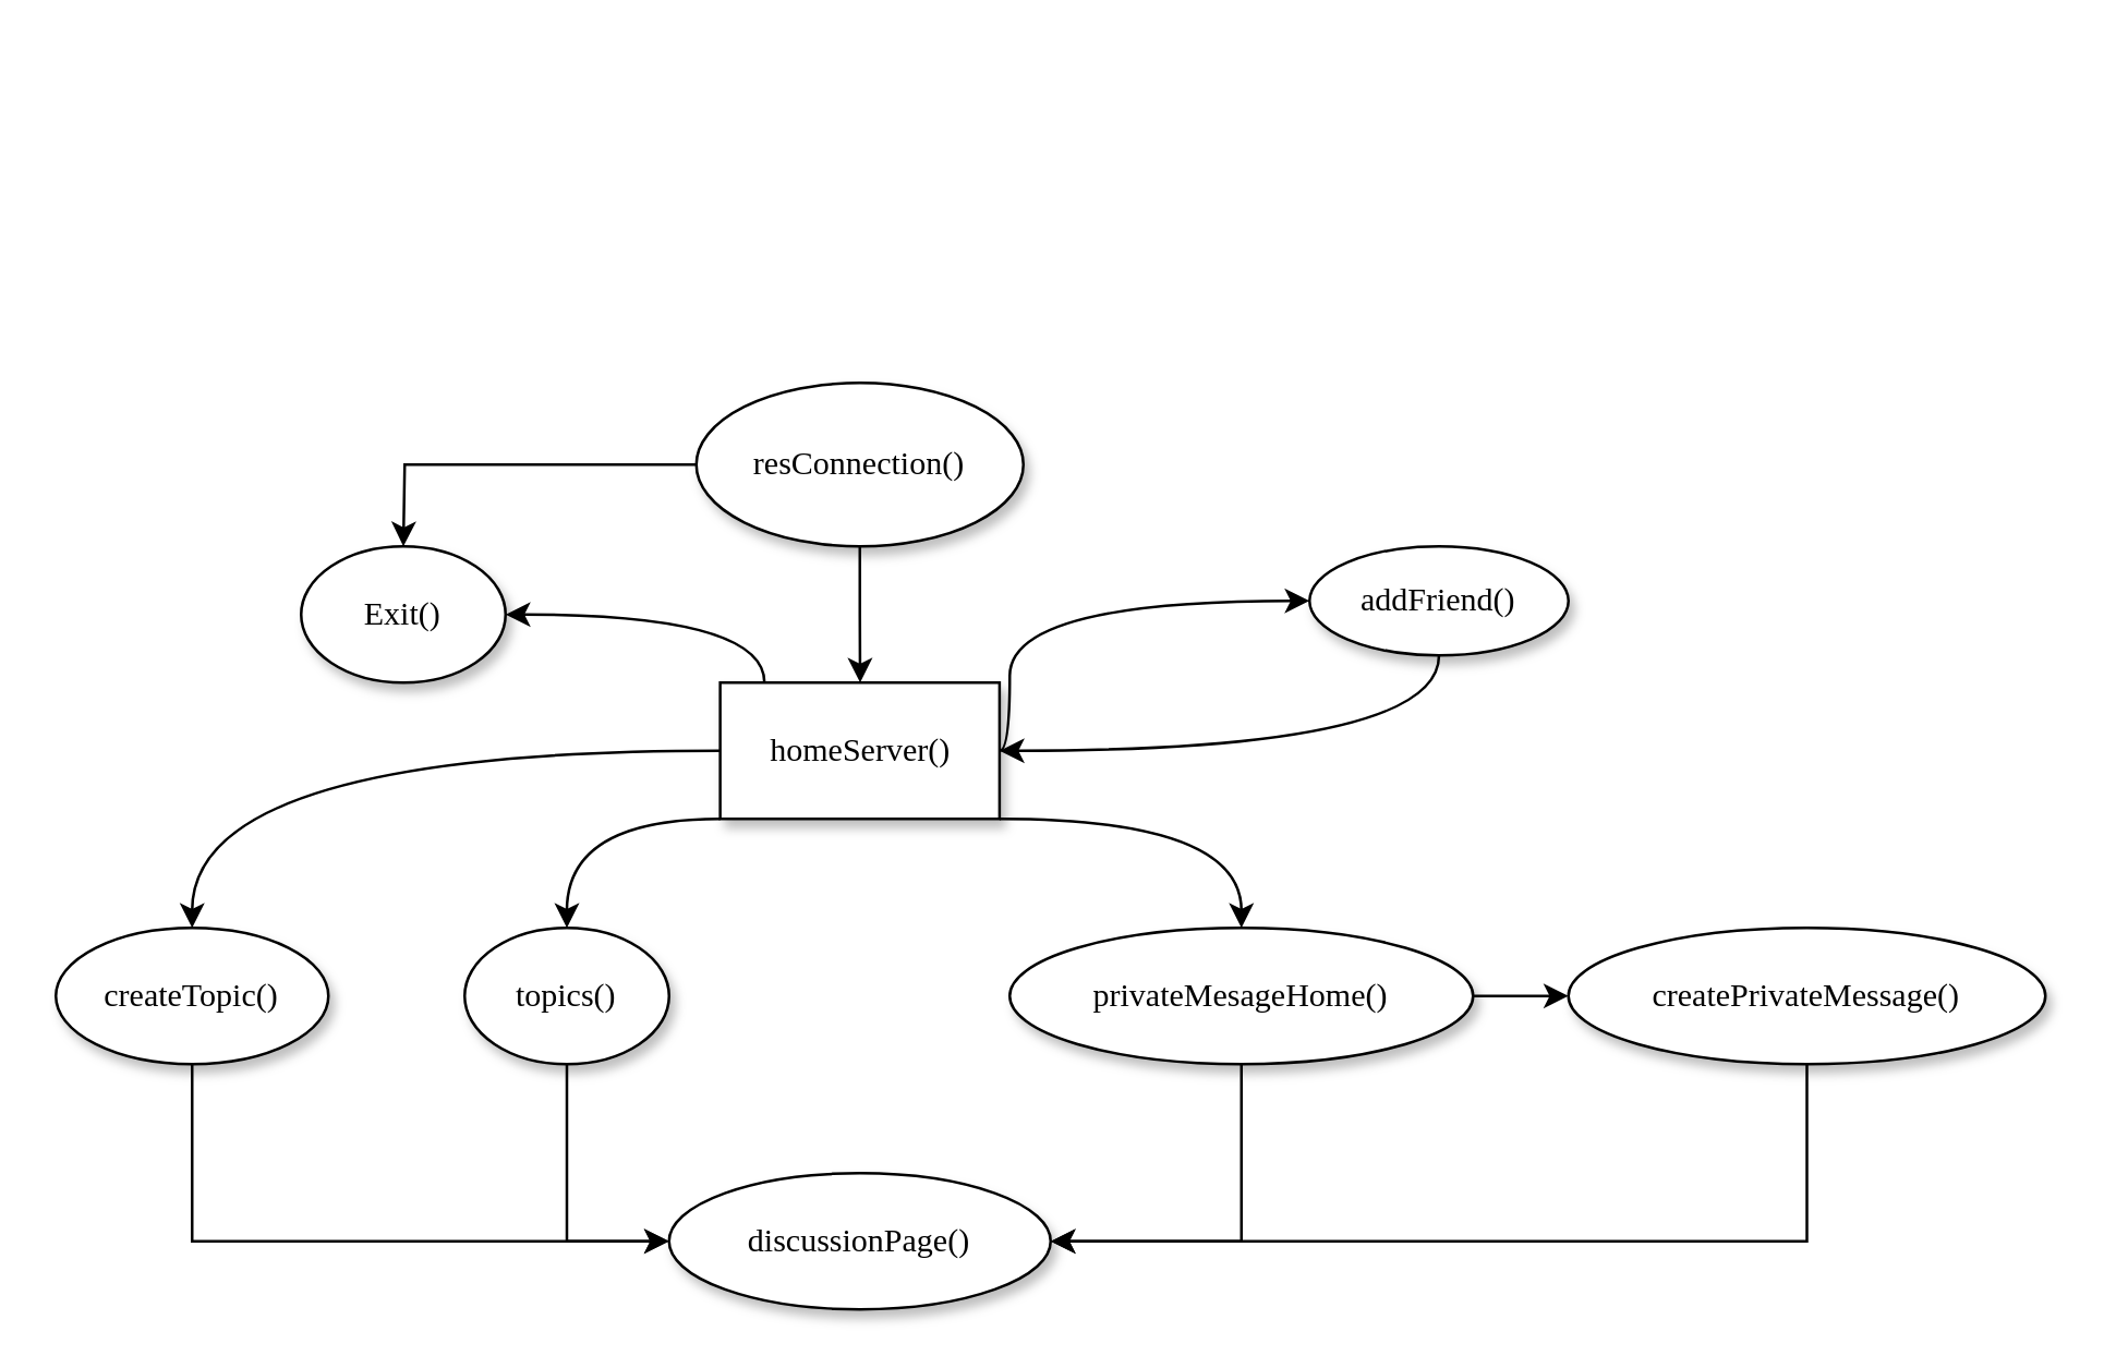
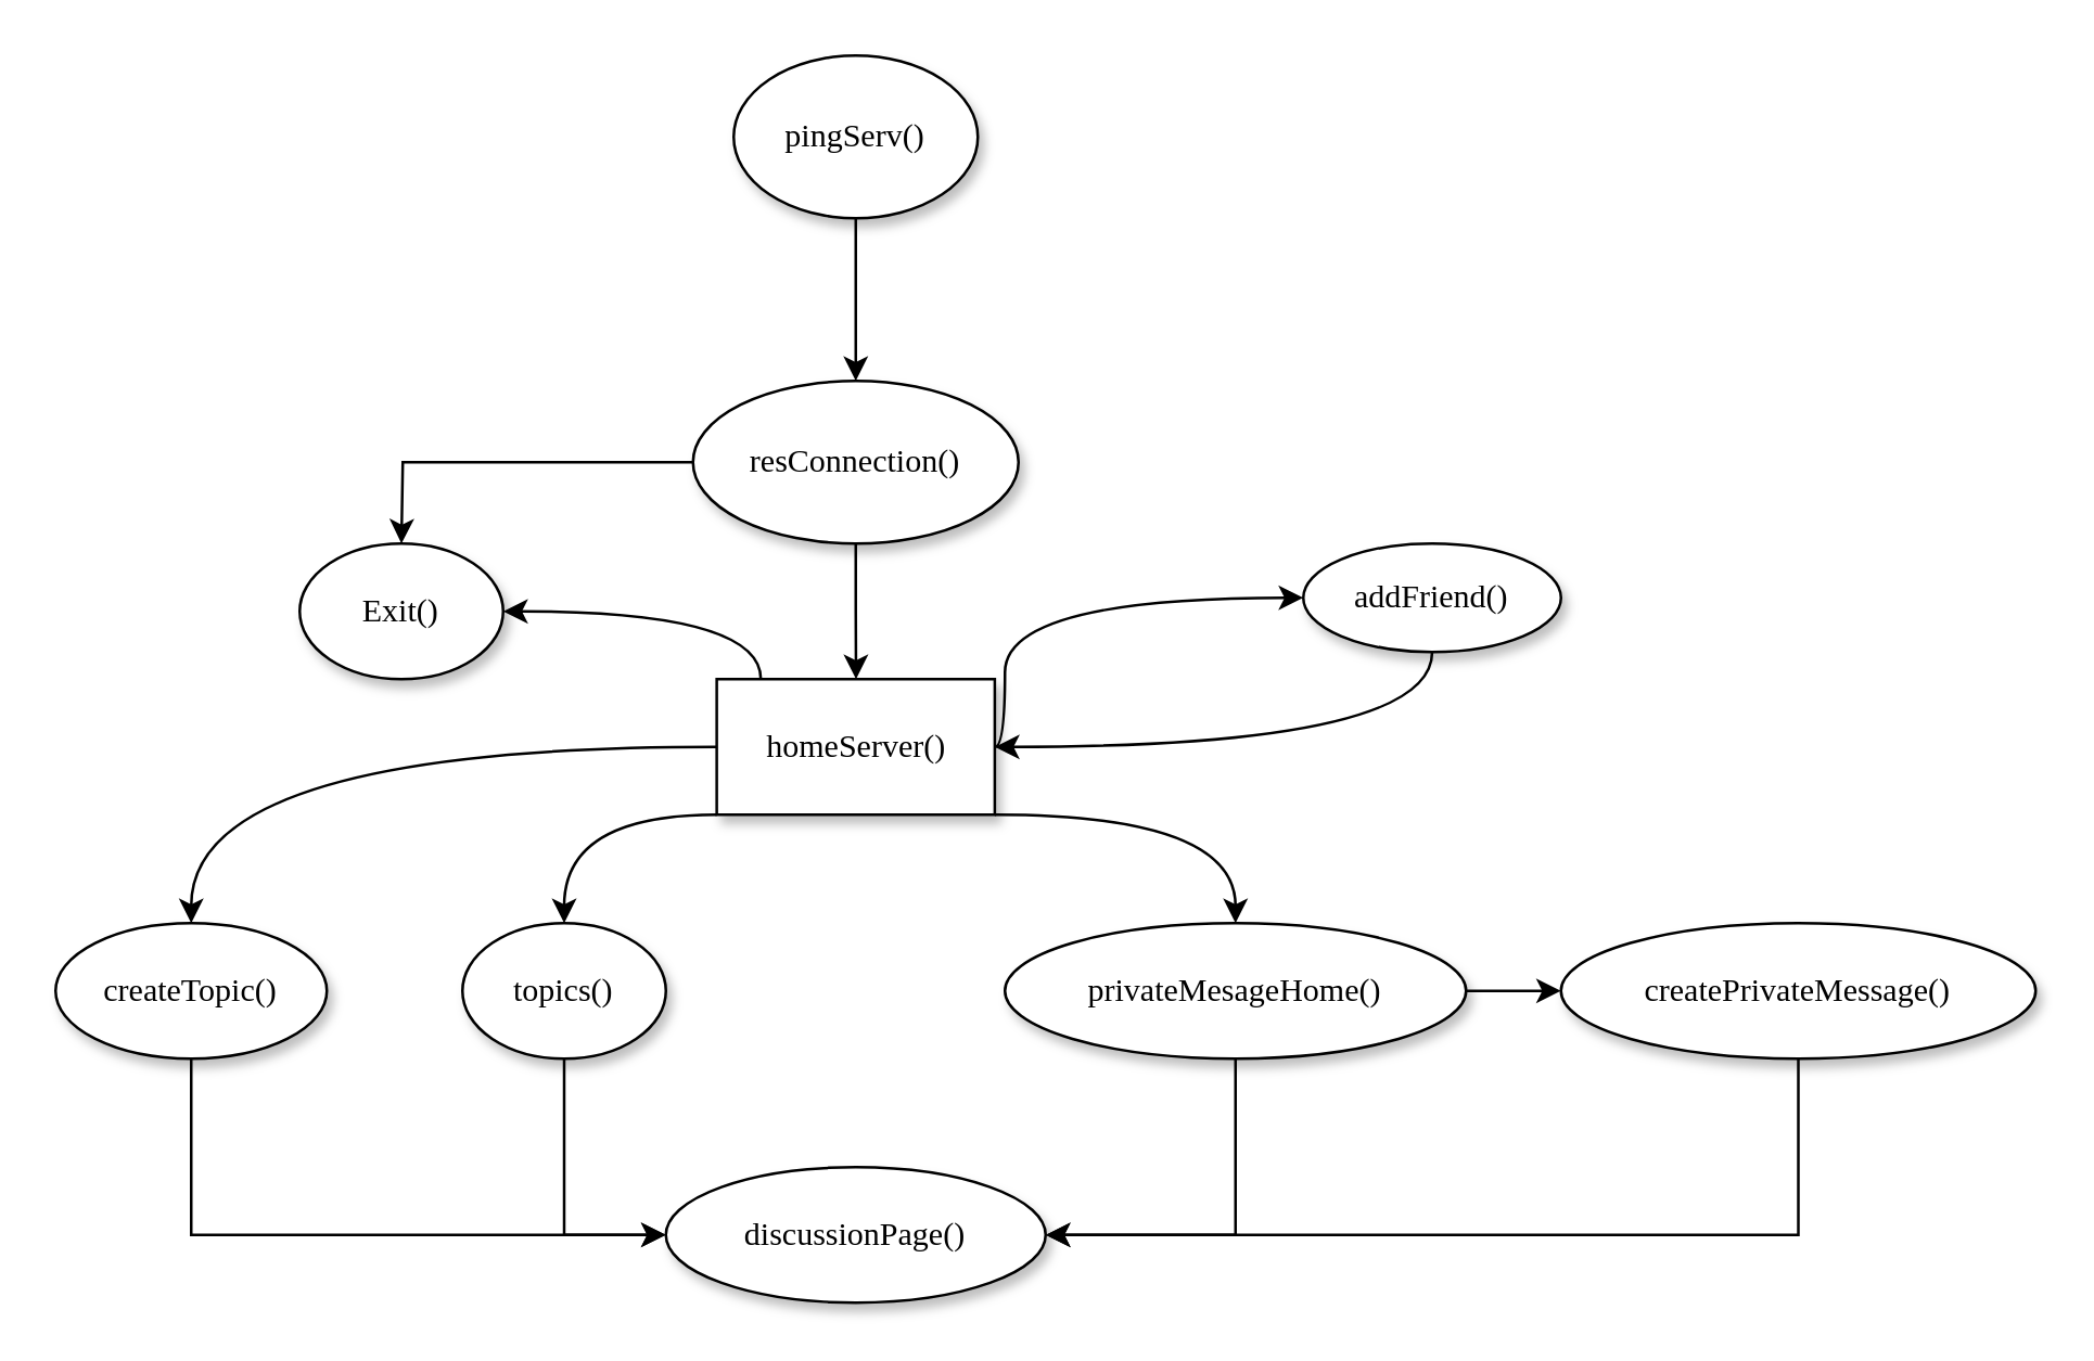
  <mxCell id="0" />
  <mxCell id="1" parent="0" />
  <mxCell id="2" style="edgeStyle=orthogonalEdgeStyle;rounded=0;orthogonalLoop=1;jettySize=auto;html=1;" edge="1" parent="1" source="4" target="15"><mxGeometry relative="1" as="geometry"><Array as="points"><mxPoint x="148" y="170" /></Array></mxGeometry></mxCell>
  <mxCell id="3" style="edgeStyle=orthogonalEdgeStyle;rounded=0;orthogonalLoop=1;jettySize=auto;html=1;" edge="1" parent="1" source="4" target="10"><mxGeometry relative="1" as="geometry" /></mxCell>
  <mxCell id="4" value="resConnection()" style="ellipse;whiteSpace=wrap;html=1;rounded=0;shadow=1;comic=0;labelBackgroundColor=none;strokeWidth=1;fontFamily=Verdana;fontSize=12;align=center;" parent="1" vertex="1"><mxGeometry x="255" y="140" width="120" height="60" as="geometry" /></mxCell>
  <mxCell id="5" style="edgeStyle=orthogonalEdgeStyle;rounded=0;orthogonalLoop=1;jettySize=auto;html=1;entryX=0;entryY=0.5;entryDx=0;entryDy=0;curved=1;" edge="1" parent="1" source="10" target="22"><mxGeometry relative="1" as="geometry"><Array as="points"><mxPoint x="370" y="275" /><mxPoint x="370" y="220" /></Array></mxGeometry></mxCell>
  <mxCell id="6" style="edgeStyle=orthogonalEdgeStyle;rounded=0;orthogonalLoop=1;jettySize=auto;html=1;curved=1;" edge="1" parent="1" source="10" target="20"><mxGeometry relative="1" as="geometry"><Array as="points"><mxPoint x="455" y="300" /></Array></mxGeometry></mxCell>
  <mxCell id="7" style="edgeStyle=orthogonalEdgeStyle;rounded=0;orthogonalLoop=1;jettySize=auto;html=1;entryX=0.5;entryY=0;entryDx=0;entryDy=0;curved=1;" edge="1" parent="1" source="10" target="12"><mxGeometry relative="1" as="geometry"><Array as="points"><mxPoint x="208" y="300" /></Array></mxGeometry></mxCell>
  <mxCell id="8" style="edgeStyle=orthogonalEdgeStyle;rounded=0;orthogonalLoop=1;jettySize=auto;html=1;entryX=1;entryY=0.5;entryDx=0;entryDy=0;curved=1;" edge="1" parent="1" source="10" target="15"><mxGeometry relative="1" as="geometry"><Array as="points"><mxPoint x="280" y="225" /></Array></mxGeometry></mxCell>
  <mxCell id="9" style="edgeStyle=orthogonalEdgeStyle;curved=1;rounded=0;orthogonalLoop=1;jettySize=auto;html=1;entryX=0.5;entryY=0;entryDx=0;entryDy=0;" edge="1" parent="1" source="10" target="14"><mxGeometry relative="1" as="geometry" /></mxCell>
  <mxCell id="10" value="homeServer()" style="whiteSpace=wrap;html=1;shadow=1;comic=0;labelBackgroundColor=none;strokeWidth=1;fontFamily=Verdana;fontSize=12;align=center;rounded=0;" parent="1" vertex="1"><mxGeometry x="263.75" y="250" width="102.5" height="50" as="geometry" /></mxCell>
  <mxCell id="11" style="edgeStyle=orthogonalEdgeStyle;rounded=0;orthogonalLoop=1;jettySize=auto;html=1;entryX=0;entryY=0.5;entryDx=0;entryDy=0;" edge="1" parent="1" source="12" target="25"><mxGeometry relative="1" as="geometry"><Array as="points"><mxPoint x="208" y="455" /></Array></mxGeometry></mxCell>
  <mxCell id="12" value="topics()" style="ellipse;whiteSpace=wrap;html=1;rounded=0;shadow=1;comic=0;labelBackgroundColor=none;strokeWidth=1;fontFamily=Verdana;fontSize=12;align=center;" parent="1" vertex="1"><mxGeometry x="170" y="340" width="75" height="50" as="geometry" /></mxCell>
  <mxCell id="13" style="edgeStyle=orthogonalEdgeStyle;rounded=0;orthogonalLoop=1;jettySize=auto;html=1;entryX=0;entryY=0.5;entryDx=0;entryDy=0;" edge="1" parent="1" source="14" target="25"><mxGeometry relative="1" as="geometry"><Array as="points"><mxPoint x="70" y="455" /></Array></mxGeometry></mxCell>
  <mxCell id="14" value="&lt;span&gt;createTopic()&lt;br&gt;&lt;/span&gt;" style="ellipse;whiteSpace=wrap;html=1;rounded=0;shadow=1;comic=0;labelBackgroundColor=none;strokeWidth=1;fontFamily=Verdana;fontSize=12;align=center;" parent="1" vertex="1"><mxGeometry x="20" y="340" width="100" height="50" as="geometry" /></mxCell>
  <mxCell id="15" value="Exit()" style="ellipse;whiteSpace=wrap;html=1;rounded=0;shadow=1;comic=0;labelBackgroundColor=none;strokeWidth=1;fontFamily=Verdana;fontSize=12;align=center;" parent="1" vertex="1"><mxGeometry x="110" y="200" width="75" height="50" as="geometry" /></mxCell>
+ <mxCell id="16" style="edgeStyle=orthogonalEdgeStyle;rounded=0;orthogonalLoop=1;jettySize=auto;html=1;" edge="1" parent="1" source="17" target="4"><mxGeometry relative="1" as="geometry" /></mxCell>
+ <mxCell id="17" value="pingServ()" style="ellipse;whiteSpace=wrap;html=1;rounded=0;shadow=1;comic=0;labelBackgroundColor=none;strokeWidth=1;fontFamily=Verdana;fontSize=12;align=center;" vertex="1" parent="1"><mxGeometry x="270" y="20" width="90" height="60" as="geometry" /></mxCell>
  <mxCell id="18" style="edgeStyle=orthogonalEdgeStyle;rounded=0;orthogonalLoop=1;jettySize=auto;html=1;entryX=1;entryY=0.5;entryDx=0;entryDy=0;" edge="1" parent="1" source="20" target="25"><mxGeometry relative="1" as="geometry" /></mxCell>
  <mxCell id="19" style="edgeStyle=orthogonalEdgeStyle;rounded=0;orthogonalLoop=1;jettySize=auto;html=1;" edge="1" parent="1" source="20" target="24"><mxGeometry relative="1" as="geometry" /></mxCell>
  <mxCell id="20" value="privateMesageHome()" style="ellipse;whiteSpace=wrap;html=1;rounded=0;shadow=1;comic=0;labelBackgroundColor=none;strokeWidth=1;fontFamily=Verdana;fontSize=12;align=center;" vertex="1" parent="1"><mxGeometry x="370" y="340" width="170" height="50" as="geometry" /></mxCell>
  <mxCell id="21" style="edgeStyle=orthogonalEdgeStyle;rounded=0;orthogonalLoop=1;jettySize=auto;html=1;entryX=1;entryY=0.5;entryDx=0;entryDy=0;curved=1;" edge="1" parent="1" source="22" target="10"><mxGeometry relative="1" as="geometry"><Array as="points"><mxPoint x="528" y="275" /></Array></mxGeometry></mxCell>
  <mxCell id="22" value="addFriend()" style="ellipse;whiteSpace=wrap;html=1;rounded=0;shadow=1;comic=0;labelBackgroundColor=none;strokeWidth=1;fontFamily=Verdana;fontSize=12;align=center;" vertex="1" parent="1"><mxGeometry x="480" y="200" width="95" height="40" as="geometry" /></mxCell>
  <mxCell id="23" style="edgeStyle=orthogonalEdgeStyle;rounded=0;orthogonalLoop=1;jettySize=auto;html=1;entryX=1;entryY=0.5;entryDx=0;entryDy=0;" edge="1" parent="1" source="24" target="25"><mxGeometry relative="1" as="geometry"><Array as="points"><mxPoint x="663" y="455" /></Array></mxGeometry></mxCell>
  <mxCell id="24" value="createPrivateMessage()" style="ellipse;whiteSpace=wrap;html=1;rounded=0;shadow=1;comic=0;labelBackgroundColor=none;strokeWidth=1;fontFamily=Verdana;fontSize=12;align=center;" vertex="1" parent="1"><mxGeometry x="575" y="340" width="175" height="50" as="geometry" /></mxCell>
  <mxCell id="25" value="discussionPage()" style="ellipse;whiteSpace=wrap;html=1;rounded=0;shadow=1;comic=0;labelBackgroundColor=none;strokeWidth=1;fontFamily=Verdana;fontSize=12;align=center;" vertex="1" parent="1"><mxGeometry x="245" y="430" width="140" height="50" as="geometry" /></mxCell>
